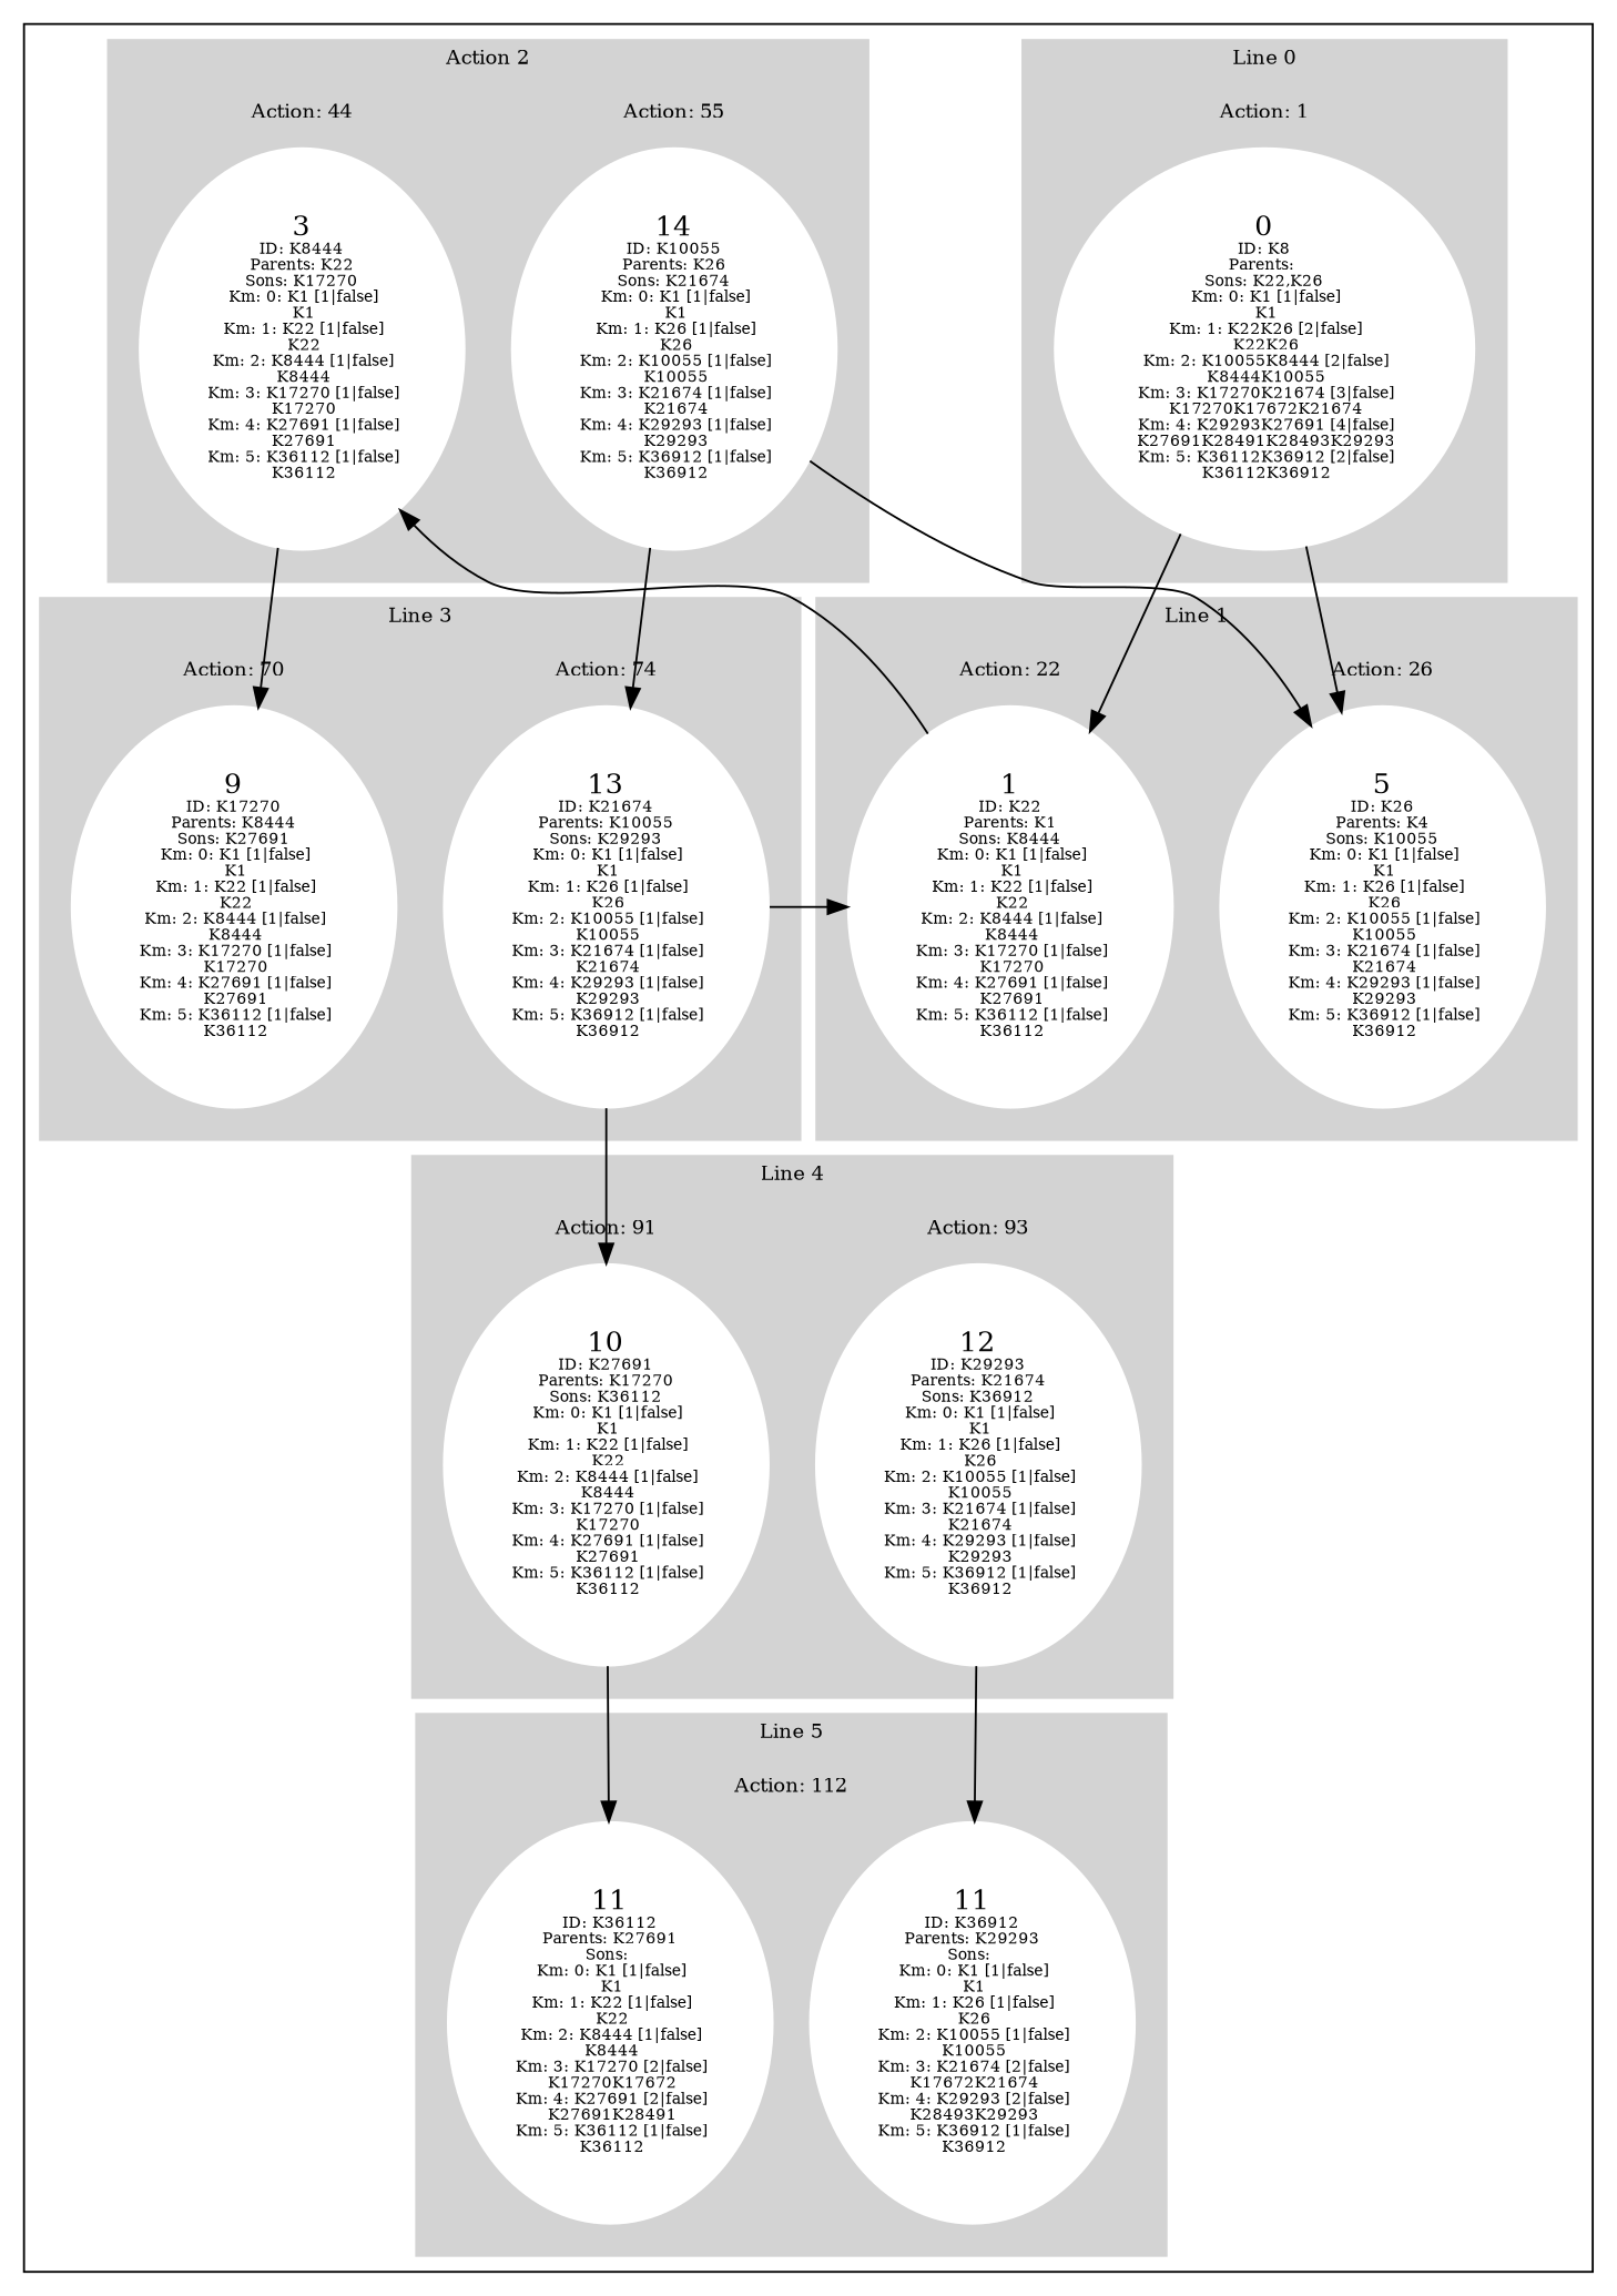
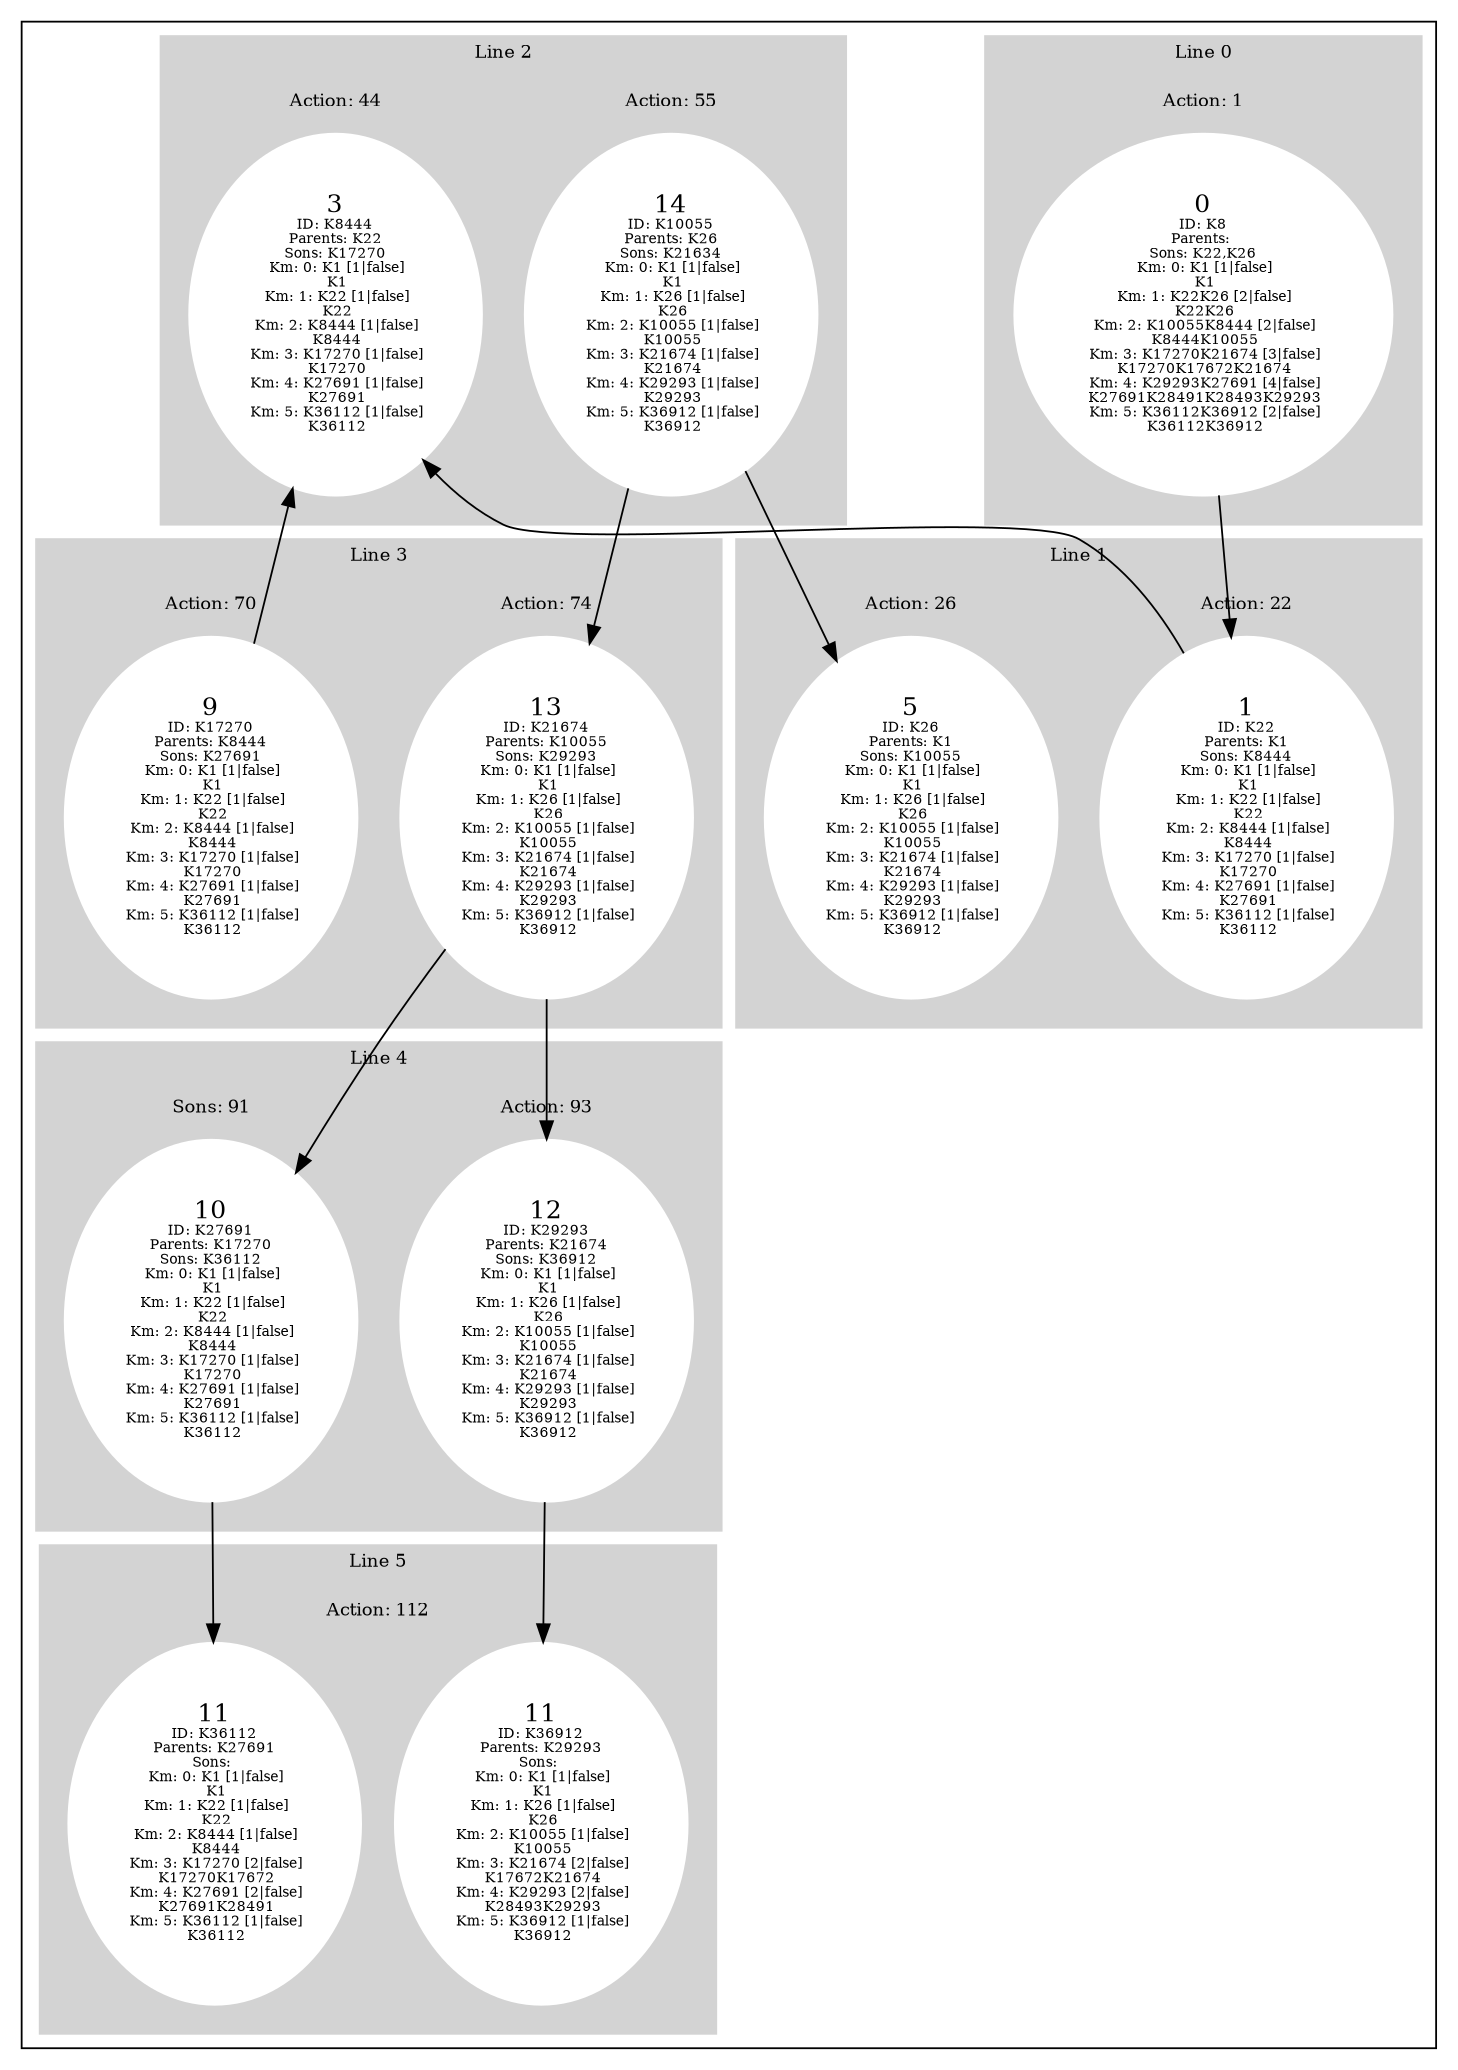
  digraph {
    node [color=white style=filled]
    n1 [label=<0<BR /><FONT POINT-SIZE="8">ID: K8</FONT><BR /><FONT POINT-SIZE="8">Parents: </FONT><BR /><FONT POINT-SIZE="8">Sons: K22,K26</FONT><BR /><FONT POINT-SIZE="8"> Km: 0: K1 [1|false]<BR /> K1</FONT><BR /><FONT POINT-SIZE="8"> Km: 1: K22K26 [2|false]<BR /> K22K26</FONT><BR /><FONT POINT-SIZE="8"> Km: 2: K10055K8444 [2|false]<BR /> K8444K10055</FONT><BR /><FONT POINT-SIZE="8"> Km: 3: K17270K21674 [3|false]<BR /> K17270K17672K21674</FONT><BR /><FONT POINT-SIZE="8"> Km: 4: K29293K27691 [4|false]<BR /> K27691K28491K28493K29293</FONT><BR /><FONT POINT-SIZE="8"> Km: 5: K36112K36912 [2|false]<BR /> K36112K36912</FONT>>]
    n2 [label=<12<BR /><FONT POINT-SIZE="8">ID: K29293</FONT><BR /><FONT POINT-SIZE="8">Parents: K21674</FONT><BR /><FONT POINT-SIZE="8">Sons: K36912</FONT><BR /><FONT POINT-SIZE="8"> Km: 0: K1 [1|false]<BR /> K1</FONT><BR /><FONT POINT-SIZE="8"> Km: 1: K26 [1|false]<BR /> K26</FONT><BR /><FONT POINT-SIZE="8"> Km: 2: K10055 [1|false]<BR /> K10055</FONT><BR /><FONT POINT-SIZE="8"> Km: 3: K21674 [1|false]<BR /> K21674</FONT><BR /><FONT POINT-SIZE="8"> Km: 4: K29293 [1|false]<BR /> K29293</FONT><BR /><FONT POINT-SIZE="8"> Km: 5: K36912 [1|false]<BR /> K36912</FONT>>]
    n3 [label=<10<BR /><FONT POINT-SIZE="8">ID: K27691</FONT><BR /><FONT POINT-SIZE="8">Parents: K17270</FONT><BR /><FONT POINT-SIZE="8">Sons: K36112</FONT><BR /><FONT POINT-SIZE="8"> Km: 0: K1 [1|false]<BR /> K1</FONT><BR /><FONT POINT-SIZE="8"> Km: 1: K22 [1|false]<BR /> K22</FONT><BR /><FONT POINT-SIZE="8"> Km: 2: K8444 [1|false]<BR /> K8444</FONT><BR /><FONT POINT-SIZE="8"> Km: 3: K17270 [1|false]<BR /> K17270</FONT><BR /><FONT POINT-SIZE="8"> Km: 4: K27691 [1|false]<BR /> K27691</FONT><BR /><FONT POINT-SIZE="8"> Km: 5: K36112 [1|false]<BR /> K36112</FONT>>]
-   n4 [label=<14<BR /><FONT POINT-SIZE="8">ID: K10055</FONT><BR /><FONT POINT-SIZE="8">Parents: K26</FONT><BR /><FONT POINT-SIZE="8">Sons: K21674</FONT><BR /><FONT POINT-SIZE="8"> Km: 0: K1 [1|false]<BR /> K1</FONT><BR /><FONT POINT-SIZE="8"> Km: 1: K26 [1|false]<BR /> K26</FONT><BR /><FONT POINT-SIZE="8"> Km: 2: K10055 [1|false]<BR /> K10055</FONT><BR /><FONT POINT-SIZE="8"> Km: 3: K21674 [1|false]<BR /> K21674</FONT><BR /><FONT POINT-SIZE="8"> Km: 4: K29293 [1|false]<BR /> K29293</FONT><BR /><FONT POINT-SIZE="8"> Km: 5: K36912 [1|false]<BR /> K36912</FONT>>]
+   n4 [label=<14<BR /><FONT POINT-SIZE="8">ID: K10055</FONT><BR /><FONT POINT-SIZE="8">Parents: K26</FONT><BR /><FONT POINT-SIZE="8">Sons: K21634</FONT><BR /><FONT POINT-SIZE="8"> Km: 0: K1 [1|false]<BR /> K1</FONT><BR /><FONT POINT-SIZE="8"> Km: 1: K26 [1|false]<BR /> K26</FONT><BR /><FONT POINT-SIZE="8"> Km: 2: K10055 [1|false]<BR /> K10055</FONT><BR /><FONT POINT-SIZE="8"> Km: 3: K21674 [1|false]<BR /> K21674</FONT><BR /><FONT POINT-SIZE="8"> Km: 4: K29293 [1|false]<BR /> K29293</FONT><BR /><FONT POINT-SIZE="8"> Km: 5: K36912 [1|false]<BR /> K36912</FONT>>]
    n5 [label=<3<BR /><FONT POINT-SIZE="8">ID: K8444</FONT><BR /><FONT POINT-SIZE="8">Parents: K22</FONT><BR /><FONT POINT-SIZE="8">Sons: K17270</FONT><BR /><FONT POINT-SIZE="8"> Km: 0: K1 [1|false]<BR /> K1</FONT><BR /><FONT POINT-SIZE="8"> Km: 1: K22 [1|false]<BR /> K22</FONT><BR /><FONT POINT-SIZE="8"> Km: 2: K8444 [1|false]<BR /> K8444</FONT><BR /><FONT POINT-SIZE="8"> Km: 3: K17270 [1|false]<BR /> K17270</FONT><BR /><FONT POINT-SIZE="8"> Km: 4: K27691 [1|false]<BR /> K27691</FONT><BR /><FONT POINT-SIZE="8"> Km: 5: K36112 [1|false]<BR /> K36112</FONT>>]
    n6 [label=<9<BR /><FONT POINT-SIZE="8">ID: K17270</FONT><BR /><FONT POINT-SIZE="8">Parents: K8444</FONT><BR /><FONT POINT-SIZE="8">Sons: K27691</FONT><BR /><FONT POINT-SIZE="8"> Km: 0: K1 [1|false]<BR /> K1</FONT><BR /><FONT POINT-SIZE="8"> Km: 1: K22 [1|false]<BR /> K22</FONT><BR /><FONT POINT-SIZE="8"> Km: 2: K8444 [1|false]<BR /> K8444</FONT><BR /><FONT POINT-SIZE="8"> Km: 3: K17270 [1|false]<BR /> K17270</FONT><BR /><FONT POINT-SIZE="8"> Km: 4: K27691 [1|false]<BR /> K27691</FONT><BR /><FONT POINT-SIZE="8"> Km: 5: K36112 [1|false]<BR /> K36112</FONT>>]
    n7 [label=<13<BR /><FONT POINT-SIZE="8">ID: K21674</FONT><BR /><FONT POINT-SIZE="8">Parents: K10055</FONT><BR /><FONT POINT-SIZE="8">Sons: K29293</FONT><BR /><FONT POINT-SIZE="8"> Km: 0: K1 [1|false]<BR /> K1</FONT><BR /><FONT POINT-SIZE="8"> Km: 1: K26 [1|false]<BR /> K26</FONT><BR /><FONT POINT-SIZE="8"> Km: 2: K10055 [1|false]<BR /> K10055</FONT><BR /><FONT POINT-SIZE="8"> Km: 3: K21674 [1|false]<BR /> K21674</FONT><BR /><FONT POINT-SIZE="8"> Km: 4: K29293 [1|false]<BR /> K29293</FONT><BR /><FONT POINT-SIZE="8"> Km: 5: K36912 [1|false]<BR /> K36912</FONT>>]
    n8 [label=<11<BR /><FONT POINT-SIZE="8">ID: K36112</FONT><BR /><FONT POINT-SIZE="8">Parents: K27691</FONT><BR /><FONT POINT-SIZE="8">Sons: </FONT><BR /><FONT POINT-SIZE="8"> Km: 0: K1 [1|false]<BR /> K1</FONT><BR /><FONT POINT-SIZE="8"> Km: 1: K22 [1|false]<BR /> K22</FONT><BR /><FONT POINT-SIZE="8"> Km: 2: K8444 [1|false]<BR /> K8444</FONT><BR /><FONT POINT-SIZE="8"> Km: 3: K17270 [2|false]<BR /> K17270K17672</FONT><BR /><FONT POINT-SIZE="8"> Km: 4: K27691 [2|false]<BR /> K27691K28491</FONT><BR /><FONT POINT-SIZE="8"> Km: 5: K36112 [1|false]<BR /> K36112</FONT>>]
    n9 [label=<11<BR /><FONT POINT-SIZE="8">ID: K36912</FONT><BR /><FONT POINT-SIZE="8">Parents: K29293</FONT><BR /><FONT POINT-SIZE="8">Sons: </FONT><BR /><FONT POINT-SIZE="8"> Km: 0: K1 [1|false]<BR /> K1</FONT><BR /><FONT POINT-SIZE="8"> Km: 1: K26 [1|false]<BR /> K26</FONT><BR /><FONT POINT-SIZE="8"> Km: 2: K10055 [1|false]<BR /> K10055</FONT><BR /><FONT POINT-SIZE="8"> Km: 3: K21674 [2|false]<BR /> K17672K21674</FONT><BR /><FONT POINT-SIZE="8"> Km: 4: K29293 [2|false]<BR /> K28493K29293</FONT><BR /><FONT POINT-SIZE="8"> Km: 5: K36912 [1|false]<BR /> K36912</FONT>>]
    n10 [label=<1<BR /><FONT POINT-SIZE="8">ID: K22</FONT><BR /><FONT POINT-SIZE="8">Parents: K1</FONT><BR /><FONT POINT-SIZE="8">Sons: K8444</FONT><BR /><FONT POINT-SIZE="8"> Km: 0: K1 [1|false]<BR /> K1</FONT><BR /><FONT POINT-SIZE="8"> Km: 1: K22 [1|false]<BR /> K22</FONT><BR /><FONT POINT-SIZE="8"> Km: 2: K8444 [1|false]<BR /> K8444</FONT><BR /><FONT POINT-SIZE="8"> Km: 3: K17270 [1|false]<BR /> K17270</FONT><BR /><FONT POINT-SIZE="8"> Km: 4: K27691 [1|false]<BR /> K27691</FONT><BR /><FONT POINT-SIZE="8"> Km: 5: K36112 [1|false]<BR /> K36112</FONT>>]
-   n11 [label=<5<BR /><FONT POINT-SIZE="8">ID: K26</FONT><BR /><FONT POINT-SIZE="8">Parents: K4</FONT><BR /><FONT POINT-SIZE="8">Sons: K10055</FONT><BR /><FONT POINT-SIZE="8"> Km: 0: K1 [1|false]<BR /> K1</FONT><BR /><FONT POINT-SIZE="8"> Km: 1: K26 [1|false]<BR /> K26</FONT><BR /><FONT POINT-SIZE="8"> Km: 2: K10055 [1|false]<BR /> K10055</FONT><BR /><FONT POINT-SIZE="8"> Km: 3: K21674 [1|false]<BR /> K21674</FONT><BR /><FONT POINT-SIZE="8"> Km: 4: K29293 [1|false]<BR /> K29293</FONT><BR /><FONT POINT-SIZE="8"> Km: 5: K36912 [1|false]<BR /> K36912</FONT>>]
+   n11 [label=<5<BR /><FONT POINT-SIZE="8">ID: K26</FONT><BR /><FONT POINT-SIZE="8">Parents: K1</FONT><BR /><FONT POINT-SIZE="8">Sons: K10055</FONT><BR /><FONT POINT-SIZE="8"> Km: 0: K1 [1|false]<BR /> K1</FONT><BR /><FONT POINT-SIZE="8"> Km: 1: K26 [1|false]<BR /> K26</FONT><BR /><FONT POINT-SIZE="8"> Km: 2: K10055 [1|false]<BR /> K10055</FONT><BR /><FONT POINT-SIZE="8"> Km: 3: K21674 [1|false]<BR /> K21674</FONT><BR /><FONT POINT-SIZE="8"> Km: 4: K29293 [1|false]<BR /> K29293</FONT><BR /><FONT POINT-SIZE="8"> Km: 5: K36912 [1|false]<BR /> K36912</FONT>>]
    subgraph cluster_1 {
      subgraph cluster_2 {
        color=lightgrey
        fontsize=10
        label="Line 0"
        style=filled
        subgraph cluster_3 {
          color=lightgrey
          fontsize=10
          label="Action: 1"
          style=filled
          n1
        }
      }
      subgraph cluster_4 {
        color=lightgrey
        fontsize=10
        label="Line 4"
        style=filled
        subgraph cluster_5 {
          color=lightgrey
          fontsize=10
          label="Action: 93"
          style=filled
          n2
        }
        subgraph cluster_6 {
          color=lightgrey
          fontsize=10
-         label="Action: 91"
+         label="Sons: 91"
          style=filled
          n3
        }
      }
      subgraph cluster_7 {
        color=lightgrey
        fontsize=10
-       label="Action 2"
+       label="Line 2"
        style=filled
        subgraph cluster_8 {
          color=lightgrey
          fontsize=10
          label="Action: 55"
          style=filled
          n4
        }
        subgraph cluster_9 {
          color=lightgrey
          fontsize=10
          label="Action: 44"
          style=filled
          n5
        }
      }
      subgraph cluster_10 {
        color=lightgrey
        fontsize=10
        label="Line 3"
        style=filled
        subgraph cluster_11 {
          color=lightgrey
          fontsize=10
          label="Action: 70"
          style=filled
          n6
        }
        subgraph cluster_12 {
          color=lightgrey
          fontsize=10
          label="Action: 74"
          style=filled
          n7
        }
      }
      subgraph cluster_13 {
        color=lightgrey
        fontsize=10
        label="Line 5"
        style=filled
        subgraph cluster_14 {
          color=lightgrey
          fontsize=10
          label="Action: 112"
          style=filled
          n8
          n9
        }
      }
      subgraph cluster_15 {
        color=lightgrey
        fontsize=10
        label="Line 1"
        style=filled
        subgraph cluster_16 {
          color=lightgrey
          fontsize=10
          label="Action: 22"
          style=filled
          n10
        }
        subgraph cluster_17 {
          color=lightgrey
          fontsize=10
          label="Action: 26"
          style=filled
          n11
        }
      }
    }
    n1 -> n10
-   n1 -> n11
    n2 -> n9
    n3 -> n8
    n4 -> n7
    n4 -> n11
-   n5 -> n6
-   n7 -> n10
+   n6 -> n5
+   n7 -> n2
    n7 -> n3
    n10 -> n5
  }
